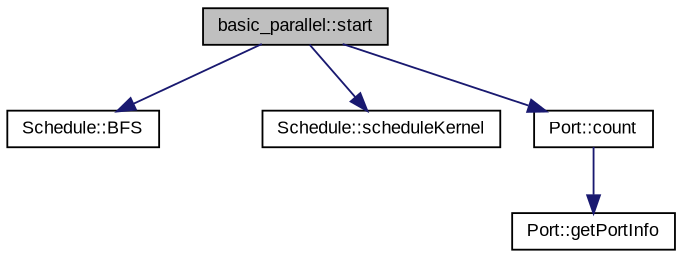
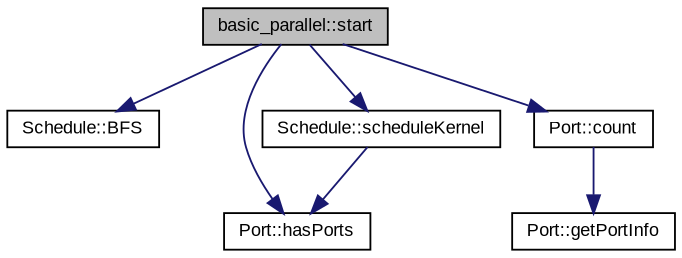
  digraph {
    fontname="Liberation Sans"
    rankdir=TB
    node [color=black fontname="Liberation Sans" fontsize=10 shape=record]
    edge [color=midnightblue fontname="Liberation Sans" fontsize=10 labelfontname=Helvetica labelfontsize=10 style=solid]
    n1 [fillcolor=grey75 fontcolor=black height=0.2 label="basic_parallel::start" style=filled width=0.4]
    n2 [height=0.2 label="Schedule::BFS" width=0.4]
+   n3 [height=0.2 label="Port::hasPorts" width=0.4]
    n4 [height=0.2 label="Port::count" width=0.4]
    n5 [height=0.2 label="Schedule::scheduleKernel" width=0.4]
    n6 [height=0.2 label="Port::getPortInfo" width=0.4]
    n1 -> n2
+   n1 -> n3
    n1 -> n4
    n1 -> n5
    n4 -> n6
+   n5 -> n3
  }
